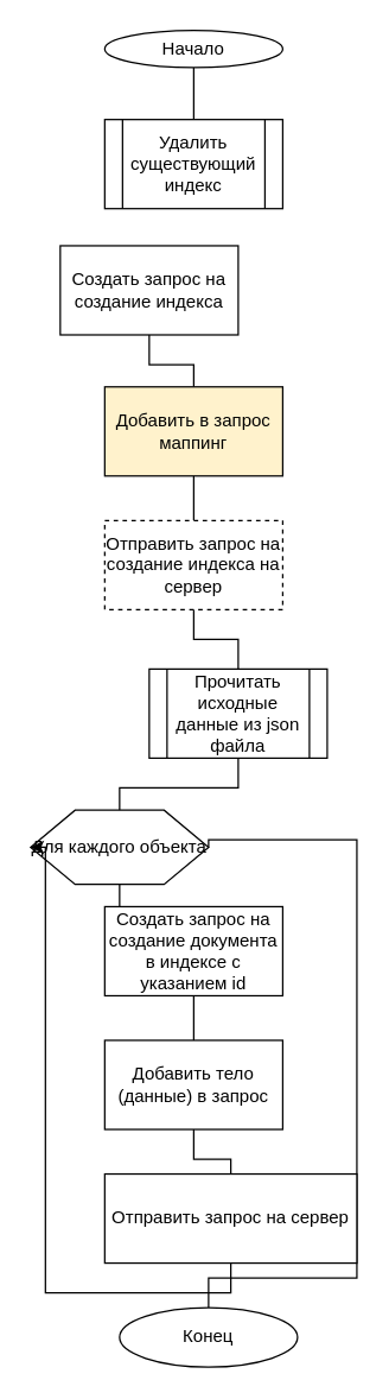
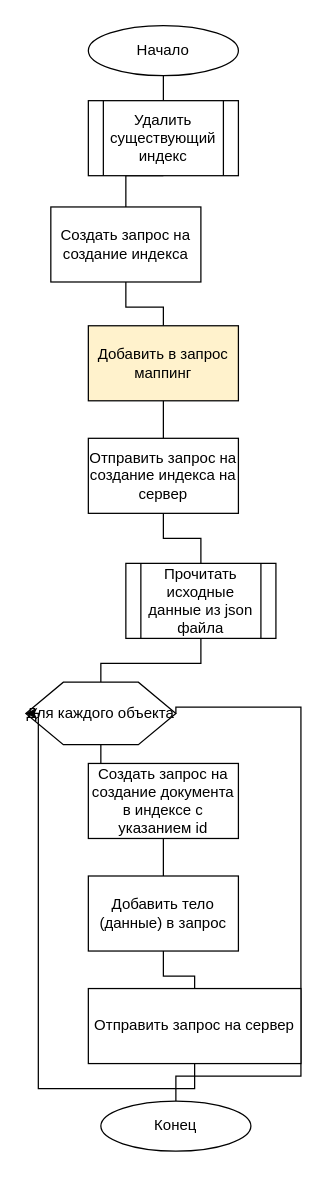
  <mxCell id="0" />
  <mxCell id="1" parent="0" />
  <mxCell id="2" style="edgeStyle=orthogonalEdgeStyle;rounded=0;orthogonalLoop=1;jettySize=auto;html=1;exitX=0.5;exitY=1;exitDx=0;exitDy=0;entryX=0.5;entryY=0;entryDx=0;entryDy=0;endArrow=none;endFill=0;" edge="1" parent="1" source="3" target="8"><mxGeometry relative="1" as="geometry" /></mxCell>
- <mxCell id="3" value="Начало" style="ellipse;whiteSpace=wrap;html=1;" vertex="1" parent="1"><mxGeometry x="70" y="20" width="120" height="25" as="geometry" /></mxCell>
+ <mxCell id="3" value="Начало" style="ellipse;whiteSpace=wrap;html=1;" vertex="1" parent="1"><mxGeometry x="70" y="20" width="120" height="40" as="geometry" /></mxCell>
  <mxCell id="4" value="Конец" style="ellipse;whiteSpace=wrap;html=1;" vertex="1" parent="1"><mxGeometry x="80" y="880" width="120" height="40" as="geometry" /></mxCell>
  <mxCell id="5" style="edgeStyle=orthogonalEdgeStyle;rounded=0;orthogonalLoop=1;jettySize=auto;html=1;exitX=0.5;exitY=1;exitDx=0;exitDy=0;endArrow=none;endFill=0;" edge="1" parent="1" source="6" target="10"><mxGeometry relative="1" as="geometry" /></mxCell>
  <mxCell id="6" value="Создать запрос на создание индекса" style="rounded=0;whiteSpace=wrap;html=1;" vertex="1" parent="1"><mxGeometry x="40" y="165" width="120" height="60" as="geometry" /></mxCell>
+ <mxCell id="7" style="edgeStyle=orthogonalEdgeStyle;rounded=0;orthogonalLoop=1;jettySize=auto;html=1;exitX=0.5;exitY=1;exitDx=0;exitDy=0;entryX=0.5;entryY=0;entryDx=0;entryDy=0;endArrow=none;endFill=0;" edge="1" parent="1" source="8" target="6"><mxGeometry relative="1" as="geometry" /></mxCell>
  <mxCell id="8" value="Удалить существующий индекс" style="shape=process;whiteSpace=wrap;html=1;backgroundOutline=1;" vertex="1" parent="1"><mxGeometry x="70" y="80" width="120" height="60" as="geometry" /></mxCell>
  <mxCell id="9" style="edgeStyle=orthogonalEdgeStyle;rounded=0;orthogonalLoop=1;jettySize=auto;html=1;exitX=0.5;exitY=1;exitDx=0;exitDy=0;endArrow=none;endFill=0;" edge="1" parent="1" source="10" target="12"><mxGeometry relative="1" as="geometry" /></mxCell>
  <mxCell id="10" value="Добавить в запрос маппинг" style="rounded=0;whiteSpace=wrap;html=1;fillColor=#fff2cc;" vertex="1" parent="1"><mxGeometry x="70" y="260" width="120" height="60" as="geometry" /></mxCell>
  <mxCell id="11" style="edgeStyle=orthogonalEdgeStyle;rounded=0;orthogonalLoop=1;jettySize=auto;html=1;exitX=0.5;exitY=1;exitDx=0;exitDy=0;endArrow=none;endFill=0;" edge="1" parent="1" source="12" target="14"><mxGeometry relative="1" as="geometry" /></mxCell>
- <mxCell id="12" value="Отправить запрос на создание индекса на сервер" style="rounded=0;whiteSpace=wrap;html=1;dashed=1;" vertex="1" parent="1"><mxGeometry x="70" y="350" width="120" height="60" as="geometry" /></mxCell>
+ <mxCell id="12" value="Отправить запрос на создание индекса на сервер" style="rounded=0;whiteSpace=wrap;html=1;" vertex="1" parent="1"><mxGeometry x="70" y="350" width="120" height="60" as="geometry" /></mxCell>
  <mxCell id="13" style="edgeStyle=orthogonalEdgeStyle;rounded=0;orthogonalLoop=1;jettySize=auto;html=1;exitX=0.5;exitY=1;exitDx=0;exitDy=0;endArrow=none;endFill=0;" edge="1" parent="1" source="14" target="17"><mxGeometry relative="1" as="geometry" /></mxCell>
  <mxCell id="14" value="Прочитать исходные данные из json файла" style="shape=process;whiteSpace=wrap;html=1;backgroundOutline=1;" vertex="1" parent="1"><mxGeometry x="100" y="450" width="120" height="60" as="geometry" /></mxCell>
  <mxCell id="15" style="edgeStyle=orthogonalEdgeStyle;rounded=0;orthogonalLoop=1;jettySize=auto;html=1;exitX=1;exitY=0.5;exitDx=0;exitDy=0;entryX=0.5;entryY=0;entryDx=0;entryDy=0;endArrow=none;endFill=0;" edge="1" parent="1" source="17" target="4"><mxGeometry relative="1" as="geometry"><Array as="points"><mxPoint x="240" y="565" /><mxPoint x="240" y="860" /><mxPoint x="140" y="860" /></Array></mxGeometry></mxCell>
  <mxCell id="16" style="edgeStyle=orthogonalEdgeStyle;rounded=0;orthogonalLoop=1;jettySize=auto;html=1;exitX=0.5;exitY=1;exitDx=0;exitDy=0;endArrow=none;endFill=0;" edge="1" parent="1" source="17" target="19"><mxGeometry relative="1" as="geometry" /></mxCell>
  <mxCell id="17" value="Для каждого объекта" style="shape=hexagon;perimeter=hexagonPerimeter2;whiteSpace=wrap;html=1;" vertex="1" parent="1"><mxGeometry x="20" y="545" width="120" height="50" as="geometry" /></mxCell>
  <mxCell id="18" style="edgeStyle=orthogonalEdgeStyle;rounded=0;orthogonalLoop=1;jettySize=auto;html=1;exitX=0.5;exitY=1;exitDx=0;exitDy=0;endArrow=none;endFill=0;" edge="1" parent="1" source="19" target="21"><mxGeometry relative="1" as="geometry" /></mxCell>
  <mxCell id="19" value="Создать запрос на создание документа в индексе с указанием id" style="rounded=0;whiteSpace=wrap;html=1;" vertex="1" parent="1"><mxGeometry x="70" y="610" width="120" height="60" as="geometry" /></mxCell>
  <mxCell id="20" style="edgeStyle=orthogonalEdgeStyle;rounded=0;orthogonalLoop=1;jettySize=auto;html=1;exitX=0.5;exitY=1;exitDx=0;exitDy=0;endArrow=none;endFill=0;" edge="1" parent="1" source="21" target="23"><mxGeometry relative="1" as="geometry" /></mxCell>
  <mxCell id="21" value="Добавить тело (данные) в запрос" style="rounded=0;whiteSpace=wrap;html=1;" vertex="1" parent="1"><mxGeometry x="70" y="700" width="120" height="60" as="geometry" /></mxCell>
  <mxCell id="22" style="edgeStyle=orthogonalEdgeStyle;rounded=0;orthogonalLoop=1;jettySize=auto;html=1;exitX=0.5;exitY=1;exitDx=0;exitDy=0;entryX=0;entryY=0.5;entryDx=0;entryDy=0;endArrow=classic;endFill=1;" edge="1" parent="1" source="23" target="17"><mxGeometry relative="1" as="geometry"><Array as="points"><mxPoint x="130" y="870" /><mxPoint x="30" y="870" /><mxPoint x="30" y="565" /></Array></mxGeometry></mxCell>
  <mxCell id="23" value="Отправить запрос на сервер" style="rounded=0;whiteSpace=wrap;html=1;" vertex="1" parent="1"><mxGeometry x="70" y="790" width="170" height="60" as="geometry" /></mxCell>
